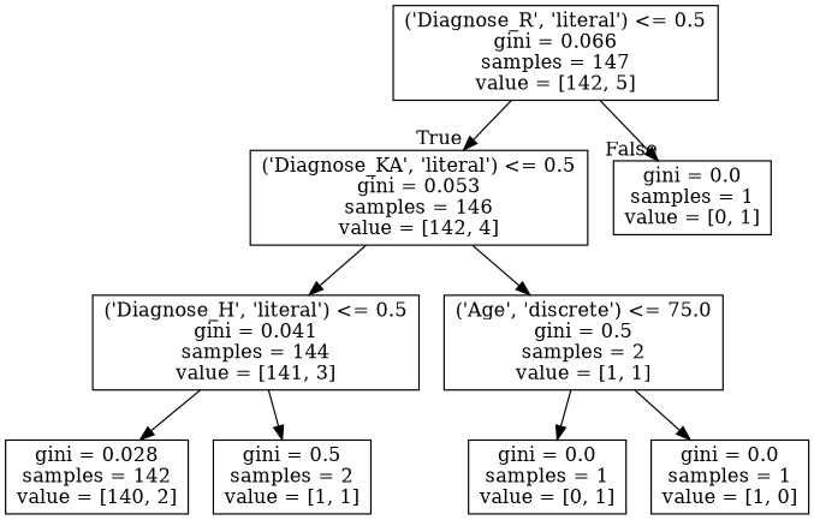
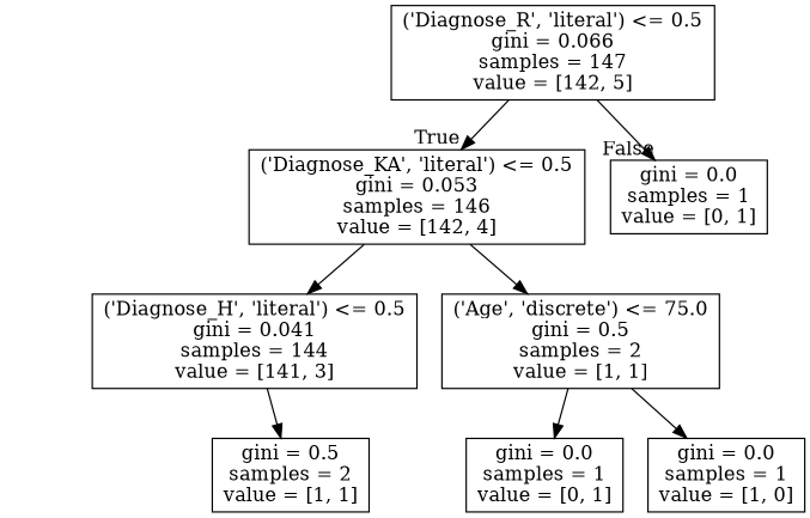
  digraph {
    node [shape=box]
    n1 [label="('Diagnose_R', 'literal') <= 0.5\ngini = 0.066\nsamples = 147\nvalue = [142, 5]"]
    n2 [label="('Diagnose_KA', 'literal') <= 0.5\ngini = 0.053\nsamples = 146\nvalue = [142, 4]"]
    n3 [label="gini = 0.0\nsamples = 1\nvalue = [0, 1]"]
    n4 [label="('Diagnose_H', 'literal') <= 0.5\ngini = 0.041\nsamples = 144\nvalue = [141, 3]"]
    n5 [label="('Age', 'discrete') <= 75.0\ngini = 0.5\nsamples = 2\nvalue = [1, 1]"]
-   n6 [label="gini = 0.028\nsamples = 142\nvalue = [140, 2]"]
    n7 [label="gini = 0.5\nsamples = 2\nvalue = [1, 1]"]
    n8 [label="gini = 0.0\nsamples = 1\nvalue = [0, 1]"]
    n9 [label="gini = 0.0\nsamples = 1\nvalue = [1, 0]"]
    n1 -> n2 [headlabel=True labelangle=45 labeldistance=2.5]
    n1 -> n3 [headlabel=False labelangle=-45 labeldistance=2.5]
    n2 -> n4
    n2 -> n5
-   n4 -> n6
    n4 -> n7
    n5 -> n8
    n5 -> n9
  }
